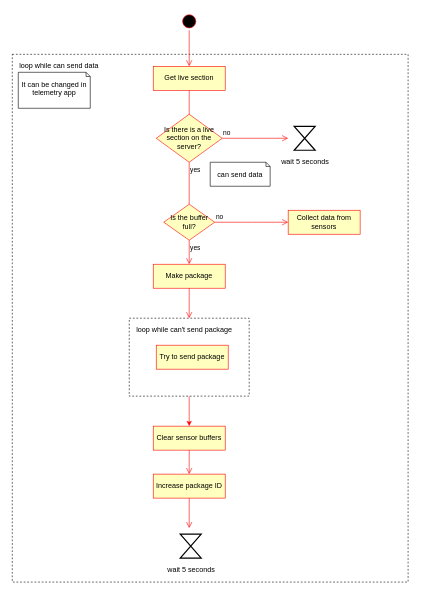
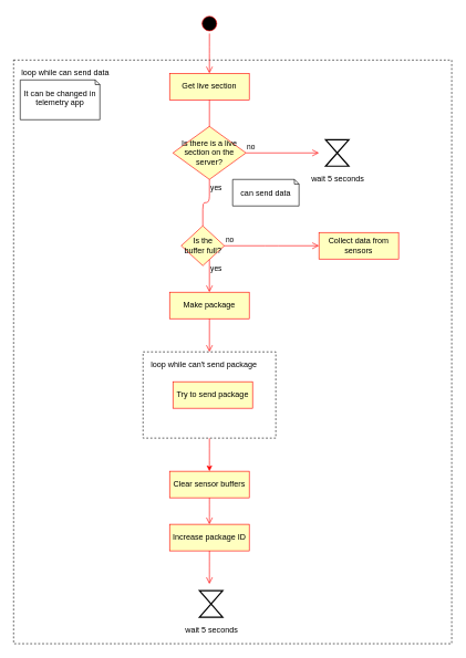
  <mxCell id="0" />
  <mxCell id="1" parent="0" />
  <mxCell id="2" value="loop while can send data" style="dashed=1;absoluteArcSize=1;arcSize=20;html=1;verticalAlign=top;align=left;spacingTop=5;spacingLeft=10;" vertex="1" parent="1"><mxGeometry x="20" y="90" width="660" height="880" as="geometry" /></mxCell>
  <mxCell id="3" value="" style="ellipse;html=1;shape=startState;fillColor=#000000;strokeColor=#ff0000;" vertex="1" parent="1"><mxGeometry x="300" y="20" width="30" height="30" as="geometry" /></mxCell>
  <mxCell id="4" value="" style="edgeStyle=orthogonalEdgeStyle;html=1;verticalAlign=bottom;endArrow=open;endSize=8;strokeColor=#ff0000;" edge="1" source="3" parent="1"><mxGeometry relative="1" as="geometry"><mxPoint x="315" y="110" as="targetPoint" /></mxGeometry></mxCell>
  <mxCell id="5" value="Get live section" style="whiteSpace=wrap;html=1;arcSize=40;fontColor=#000000;fillColor=#ffffc0;strokeColor=#ff0000;" vertex="1" parent="1"><mxGeometry x="255" y="110" width="120" height="40" as="geometry" /></mxCell>
  <mxCell id="6" value="" style="edgeStyle=orthogonalEdgeStyle;html=1;verticalAlign=bottom;endArrow=open;endSize=8;strokeColor=#ff0000;" edge="1" source="5" parent="1"><mxGeometry relative="1" as="geometry"><mxPoint x="315" y="250" as="targetPoint" /><Array as="points"><mxPoint x="315" y="250" /></Array></mxGeometry></mxCell>
  <mxCell id="7" value="Is there is a live section on the server?" style="rhombus;whiteSpace=wrap;html=1;fillColor=#ffffc0;strokeColor=#ff0000;" vertex="1" parent="1"><mxGeometry x="260" y="190" width="110" height="80" as="geometry" /></mxCell>
  <mxCell id="8" value="no" style="edgeStyle=orthogonalEdgeStyle;html=1;align=left;verticalAlign=bottom;endArrow=open;endSize=8;strokeColor=#ff0000;exitX=1;exitY=0.5;exitDx=0;exitDy=0;" edge="1" source="7" parent="1"><mxGeometry x="-1" relative="1" as="geometry"><mxPoint x="480" y="230" as="targetPoint" /><Array as="points"><mxPoint x="480" y="230" /><mxPoint x="480" y="230" /></Array></mxGeometry></mxCell>
  <mxCell id="9" value="yes" style="edgeStyle=orthogonalEdgeStyle;html=1;align=left;verticalAlign=top;endArrow=none;endSize=8;strokeColor=#ff0000;entryX=0.5;entryY=0;entryDx=0;entryDy=0;" edge="1" source="7" parent="1" target="12"><mxGeometry x="-1" relative="1" as="geometry"><mxPoint x="315" y="320" as="targetPoint" /><mxPoint as="offset" /></mxGeometry></mxCell>
  <mxCell id="10" value="can send data" style="shape=note2;boundedLbl=1;whiteSpace=wrap;html=1;size=7;verticalAlign=top;align=center;" vertex="1" parent="1"><mxGeometry x="350" y="270" width="100" height="40" as="geometry" /></mxCell>
  <mxCell id="11" value="&lt;span&gt;wait 5 seconds&lt;/span&gt;" style="html=1;shape=mxgraph.sysml.timeEvent;strokeWidth=2;verticalLabelPosition=bottom;verticalAlignment=top;" vertex="1" parent="1"><mxGeometry x="490" y="210" width="35" height="40" as="geometry" /></mxCell>
- <mxCell id="12" value="Is the buffer full?" style="rhombus;whiteSpace=wrap;html=1;fillColor=#ffffc0;strokeColor=#ff0000;" vertex="1" parent="1"><mxGeometry x="272.5" y="340" width="85" height="60" as="geometry" /></mxCell>
+ <mxCell id="12" value="Is the buffer full?" style="rhombus;whiteSpace=wrap;html=1;fillColor=#ffffc0;strokeColor=#ff0000;" vertex="1" parent="1"><mxGeometry x="272.5" y="340" width="65" height="60" as="geometry" /></mxCell>
  <mxCell id="13" value="no" style="edgeStyle=orthogonalEdgeStyle;html=1;align=left;verticalAlign=bottom;endArrow=open;endSize=8;strokeColor=#ff0000;" edge="1" source="12" parent="1"><mxGeometry x="-1" relative="1" as="geometry"><mxPoint x="480" y="370" as="targetPoint" /></mxGeometry></mxCell>
  <mxCell id="14" value="yes" style="edgeStyle=orthogonalEdgeStyle;html=1;align=left;verticalAlign=top;endArrow=open;endSize=8;strokeColor=#ff0000;" edge="1" source="12" parent="1"><mxGeometry x="-1" relative="1" as="geometry"><mxPoint x="315" y="440" as="targetPoint" /><Array as="points"><mxPoint x="315" y="440" /></Array></mxGeometry></mxCell>
  <mxCell id="15" value="Make package" style="whiteSpace=wrap;html=1;arcSize=40;fontColor=#000000;fillColor=#ffffc0;strokeColor=#ff0000;" vertex="1" parent="1"><mxGeometry x="255" y="440" width="120" height="40" as="geometry" /></mxCell>
  <mxCell id="16" value="" style="edgeStyle=orthogonalEdgeStyle;html=1;verticalAlign=bottom;endArrow=open;endSize=8;strokeColor=#ff0000;entryX=0.5;entryY=0;entryDx=0;entryDy=0;" edge="1" source="15" parent="1" target="24"><mxGeometry relative="1" as="geometry"><mxPoint x="315" y="540" as="targetPoint" /></mxGeometry></mxCell>
  <mxCell id="17" style="edgeStyle=orthogonalEdgeStyle;orthogonalLoop=1;jettySize=auto;html=1;exitX=0.5;exitY=1;exitDx=0;exitDy=0;strokeColor=#FF0000;" edge="1" parent="1" source="24"><mxGeometry relative="1" as="geometry"><mxPoint x="315" y="710" as="targetPoint" /></mxGeometry></mxCell>
  <mxCell id="18" value="&lt;span&gt;wait 5 seconds&lt;/span&gt;" style="html=1;shape=mxgraph.sysml.timeEvent;strokeWidth=2;verticalLabelPosition=bottom;verticalAlignment=top;" vertex="1" parent="1"><mxGeometry x="300" y="890" width="35" height="40" as="geometry" /></mxCell>
  <mxCell id="19" value="Clear sensor buffers" style="whiteSpace=wrap;html=1;arcSize=40;fontColor=#000000;fillColor=#ffffc0;strokeColor=#ff0000;" vertex="1" parent="1"><mxGeometry x="255" y="710" width="120" height="40" as="geometry" /></mxCell>
  <mxCell id="20" value="" style="edgeStyle=orthogonalEdgeStyle;html=1;verticalAlign=bottom;endArrow=open;endSize=8;strokeColor=#ff0000;" edge="1" source="19" parent="1"><mxGeometry relative="1" as="geometry"><mxPoint x="315" y="790" as="targetPoint" /></mxGeometry></mxCell>
  <mxCell id="21" value="Increase package ID" style="whiteSpace=wrap;html=1;arcSize=40;fontColor=#000000;fillColor=#ffffc0;strokeColor=#ff0000;" vertex="1" parent="1"><mxGeometry x="255" y="790" width="120" height="40" as="geometry" /></mxCell>
  <mxCell id="22" value="" style="edgeStyle=orthogonalEdgeStyle;html=1;verticalAlign=bottom;endArrow=open;endSize=8;strokeColor=#ff0000;" edge="1" source="21" parent="1"><mxGeometry relative="1" as="geometry"><mxPoint x="315" y="880" as="targetPoint" /></mxGeometry></mxCell>
  <mxCell id="23" value="Collect data from sensors" style="whiteSpace=wrap;html=1;arcSize=40;fontColor=#000000;fillColor=#ffffc0;strokeColor=#ff0000;" vertex="1" parent="1"><mxGeometry x="480" y="350" width="120" height="40" as="geometry" /></mxCell>
  <mxCell id="24" value="loop while can't send package" style="dashed=1;absoluteArcSize=1;arcSize=20;html=1;verticalAlign=top;align=left;spacingTop=5;spacingLeft=10;" vertex="1" parent="1"><mxGeometry x="215" y="530" width="200" height="130" as="geometry" /></mxCell>
  <mxCell id="25" value="Try to send package" style="whiteSpace=wrap;html=1;arcSize=40;fontColor=#000000;fillColor=#ffffc0;strokeColor=#ff0000;" vertex="1" parent="1"><mxGeometry x="260" y="575" width="120" height="40" as="geometry" /></mxCell>
  <mxCell id="26" value="It can be changed in telemetry app" style="shape=note2;boundedLbl=1;whiteSpace=wrap;html=1;size=7;verticalAlign=top;align=center;" vertex="1" parent="1"><mxGeometry x="30" y="120" width="120" height="60" as="geometry" /></mxCell>
